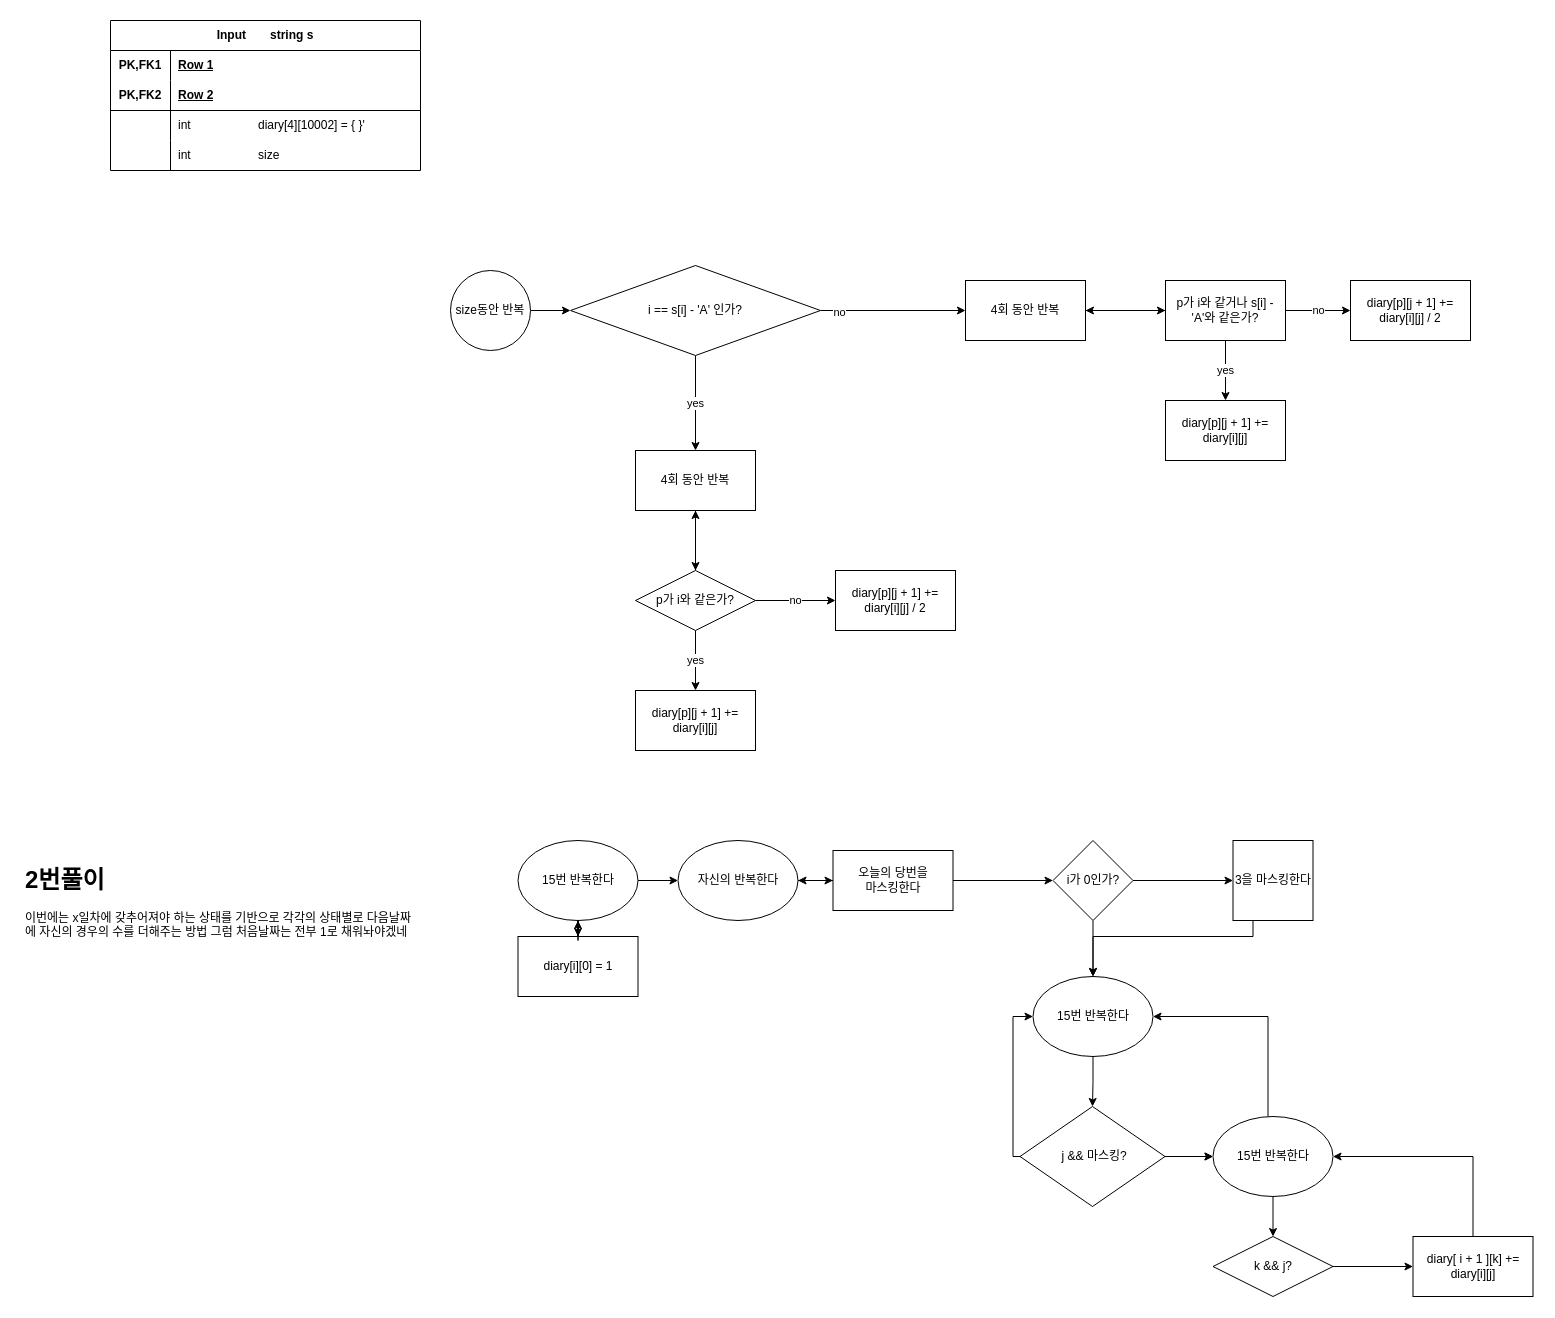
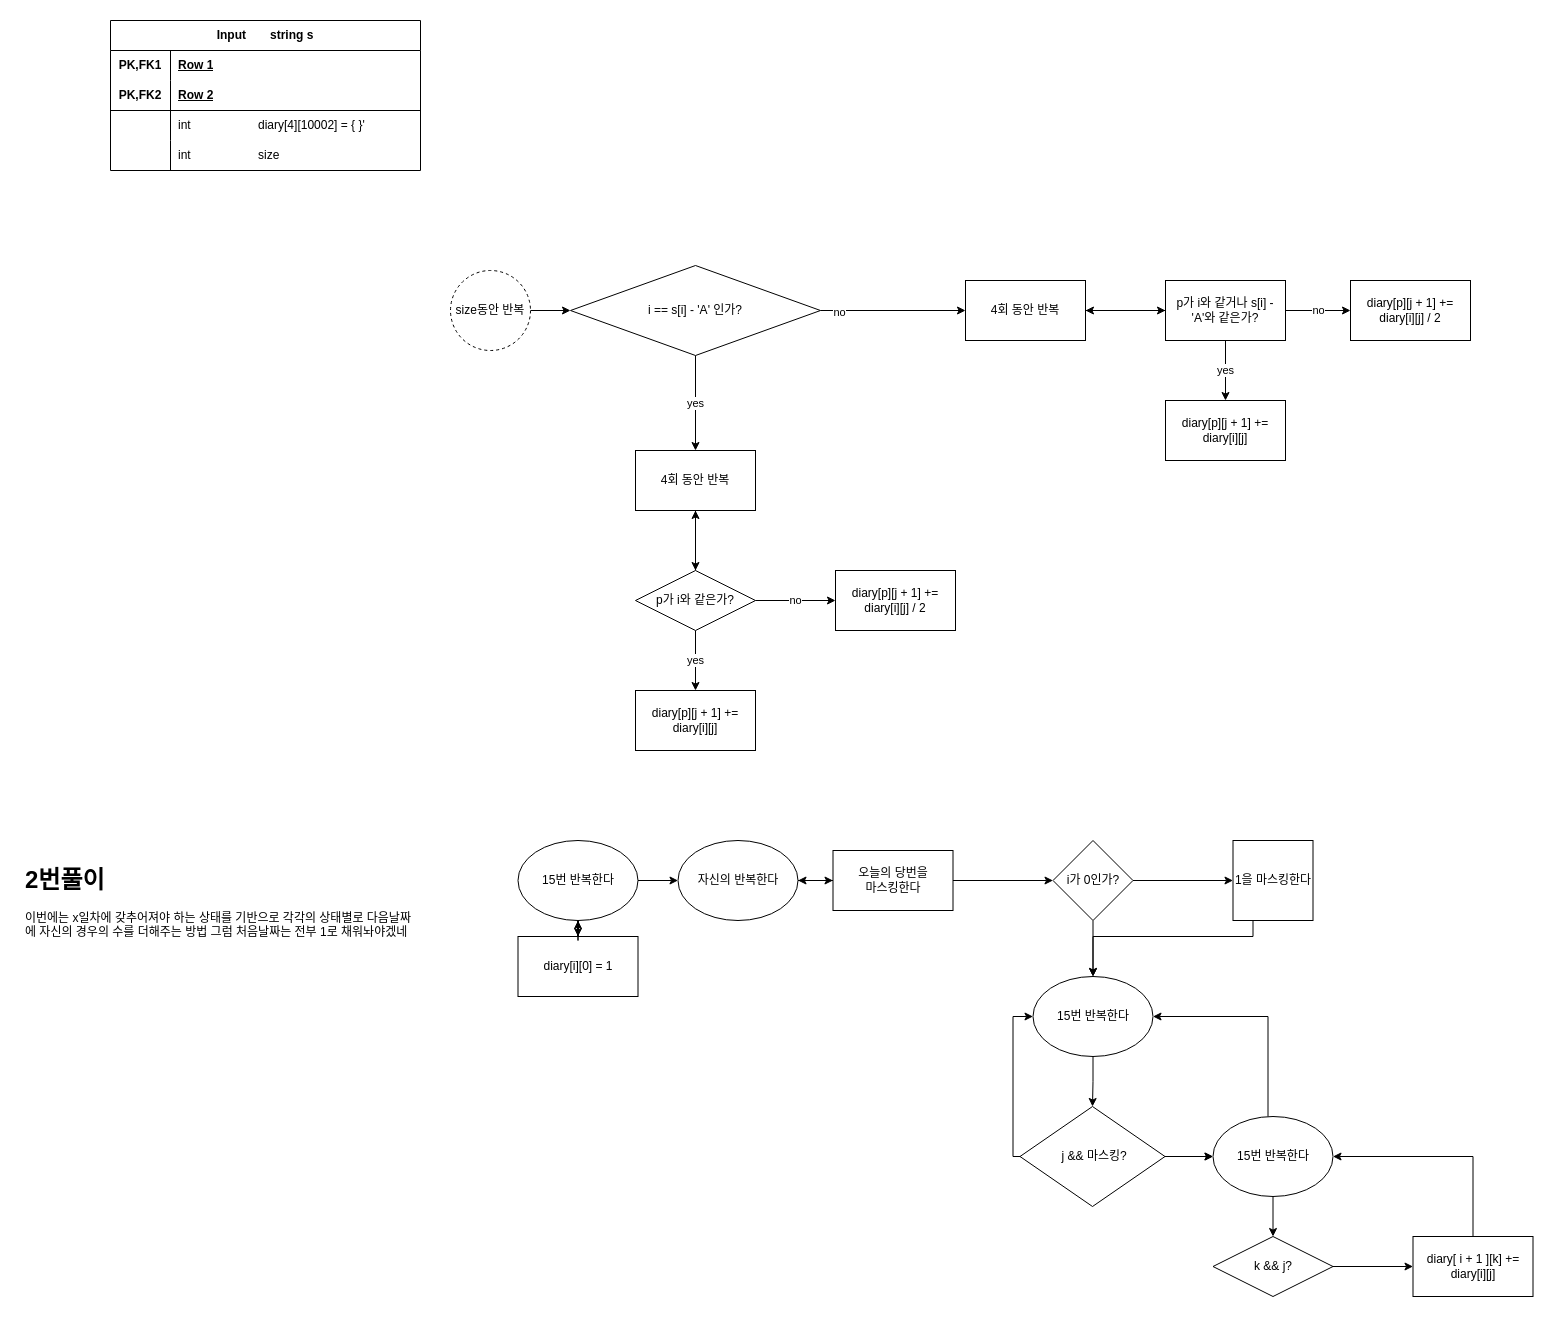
  <mxCell id="0" />
  <mxCell id="1" parent="0" />
  <mxCell id="2" value="Input&lt;span style=&quot;white-space: pre;&quot;&gt;&#09;&lt;/span&gt;string s" style="shape=table;startSize=30;container=1;collapsible=1;childLayout=tableLayout;fixedRows=1;rowLines=0;fontStyle=1;align=center;resizeLast=1;html=1;whiteSpace=wrap;" parent="1" vertex="1"><mxGeometry x="110" y="20" width="310" height="150" as="geometry" /></mxCell>
  <mxCell id="3" value="" style="shape=tableRow;horizontal=0;startSize=0;swimlaneHead=0;swimlaneBody=0;fillColor=none;collapsible=0;dropTarget=0;points=[[0,0.5],[1,0.5]];portConstraint=eastwest;top=0;left=0;right=0;bottom=0;html=1;" parent="2" vertex="1"><mxGeometry y="30" width="310" height="30" as="geometry" /></mxCell>
  <mxCell id="4" value="PK,FK1" style="shape=partialRectangle;connectable=0;fillColor=none;top=0;left=0;bottom=0;right=0;fontStyle=1;overflow=hidden;html=1;whiteSpace=wrap;" parent="3" vertex="1"><mxGeometry width="60" height="30" as="geometry"><mxRectangle width="60" height="30" as="alternateBounds" /></mxGeometry></mxCell>
  <mxCell id="5" value="Row 1" style="shape=partialRectangle;connectable=0;fillColor=none;top=0;left=0;bottom=0;right=0;align=left;spacingLeft=6;fontStyle=5;overflow=hidden;html=1;whiteSpace=wrap;" parent="3" vertex="1"><mxGeometry x="60" width="250" height="30" as="geometry"><mxRectangle width="250" height="30" as="alternateBounds" /></mxGeometry></mxCell>
  <mxCell id="6" value="" style="shape=tableRow;horizontal=0;startSize=0;swimlaneHead=0;swimlaneBody=0;fillColor=none;collapsible=0;dropTarget=0;points=[[0,0.5],[1,0.5]];portConstraint=eastwest;top=0;left=0;right=0;bottom=1;html=1;" parent="2" vertex="1"><mxGeometry y="60" width="310" height="30" as="geometry" /></mxCell>
  <mxCell id="7" value="PK,FK2" style="shape=partialRectangle;connectable=0;fillColor=none;top=0;left=0;bottom=0;right=0;fontStyle=1;overflow=hidden;html=1;whiteSpace=wrap;" parent="6" vertex="1"><mxGeometry width="60" height="30" as="geometry"><mxRectangle width="60" height="30" as="alternateBounds" /></mxGeometry></mxCell>
  <mxCell id="8" value="Row 2" style="shape=partialRectangle;connectable=0;fillColor=none;top=0;left=0;bottom=0;right=0;align=left;spacingLeft=6;fontStyle=5;overflow=hidden;html=1;whiteSpace=wrap;" parent="6" vertex="1"><mxGeometry x="60" width="250" height="30" as="geometry"><mxRectangle width="250" height="30" as="alternateBounds" /></mxGeometry></mxCell>
  <mxCell id="9" value="" style="shape=tableRow;horizontal=0;startSize=0;swimlaneHead=0;swimlaneBody=0;fillColor=none;collapsible=0;dropTarget=0;points=[[0,0.5],[1,0.5]];portConstraint=eastwest;top=0;left=0;right=0;bottom=0;html=1;" parent="2" vertex="1"><mxGeometry y="90" width="310" height="30" as="geometry" /></mxCell>
  <mxCell id="10" value="" style="shape=partialRectangle;connectable=0;fillColor=none;top=0;left=0;bottom=0;right=0;editable=1;overflow=hidden;html=1;whiteSpace=wrap;" parent="9" vertex="1"><mxGeometry width="60" height="30" as="geometry"><mxRectangle width="60" height="30" as="alternateBounds" /></mxGeometry></mxCell>
  <mxCell id="11" value="int&lt;span style=&quot;white-space: pre;&quot;&gt;&#09;&lt;span style=&quot;white-space: pre;&quot;&gt;&#09;&lt;/span&gt;&lt;span style=&quot;white-space: pre;&quot;&gt;&#09;&lt;/span&gt;d&lt;/span&gt;iary[4][10002] = { }'" style="shape=partialRectangle;connectable=0;fillColor=none;top=0;left=0;bottom=0;right=0;align=left;spacingLeft=6;overflow=hidden;html=1;whiteSpace=wrap;" parent="9" vertex="1"><mxGeometry x="60" width="250" height="30" as="geometry"><mxRectangle width="250" height="30" as="alternateBounds" /></mxGeometry></mxCell>
  <mxCell id="12" value="" style="shape=tableRow;horizontal=0;startSize=0;swimlaneHead=0;swimlaneBody=0;fillColor=none;collapsible=0;dropTarget=0;points=[[0,0.5],[1,0.5]];portConstraint=eastwest;top=0;left=0;right=0;bottom=0;html=1;" parent="2" vertex="1"><mxGeometry y="120" width="310" height="30" as="geometry" /></mxCell>
  <mxCell id="13" value="" style="shape=partialRectangle;connectable=0;fillColor=none;top=0;left=0;bottom=0;right=0;editable=1;overflow=hidden;html=1;whiteSpace=wrap;" parent="12" vertex="1"><mxGeometry width="60" height="30" as="geometry"><mxRectangle width="60" height="30" as="alternateBounds" /></mxGeometry></mxCell>
  <mxCell id="14" value="int&amp;nbsp;&lt;span style=&quot;white-space: pre;&quot;&gt;&#09;&lt;/span&gt;&lt;span style=&quot;white-space: pre;&quot;&gt;&#09;&lt;/span&gt;&lt;span style=&quot;white-space: pre;&quot;&gt;&#09;&lt;/span&gt;size" style="shape=partialRectangle;connectable=0;fillColor=none;top=0;left=0;bottom=0;right=0;align=left;spacingLeft=6;overflow=hidden;html=1;whiteSpace=wrap;" parent="12" vertex="1"><mxGeometry x="60" width="250" height="30" as="geometry"><mxRectangle width="250" height="30" as="alternateBounds" /></mxGeometry></mxCell>
  <mxCell id="15" value="" style="edgeStyle=orthogonalEdgeStyle;rounded=0;orthogonalLoop=1;jettySize=auto;html=1;" parent="1" source="16" target="20" edge="1"><mxGeometry relative="1" as="geometry" /></mxCell>
- <mxCell id="16" value="size동안 반복" style="ellipse;whiteSpace=wrap;html=1;aspect=fixed;" parent="1" vertex="1"><mxGeometry x="450" y="270" width="80" height="80" as="geometry" /></mxCell>
+ <mxCell id="16" value="size동안 반복" style="ellipse;whiteSpace=wrap;html=1;aspect=fixed;dashed=1;" parent="1" vertex="1"><mxGeometry x="450" y="270" width="80" height="80" as="geometry" /></mxCell>
  <mxCell id="17" value="" style="edgeStyle=orthogonalEdgeStyle;rounded=0;orthogonalLoop=1;jettySize=auto;html=1;" parent="1" source="20" target="22" edge="1"><mxGeometry relative="1" as="geometry" /></mxCell>
  <mxCell id="18" value="no" style="edgeLabel;html=1;align=center;verticalAlign=middle;resizable=0;points=[];" parent="17" vertex="1" connectable="0"><mxGeometry x="-0.752" y="-1" relative="1" as="geometry"><mxPoint as="offset" /></mxGeometry></mxCell>
  <mxCell id="19" value="yes" style="edgeStyle=orthogonalEdgeStyle;rounded=0;orthogonalLoop=1;jettySize=auto;html=1;" parent="1" source="20" target="24" edge="1"><mxGeometry relative="1" as="geometry" /></mxCell>
  <mxCell id="20" value="i == s[i] - 'A' 인가?" style="rhombus;whiteSpace=wrap;html=1;" parent="1" vertex="1"><mxGeometry x="570" y="265" width="250" height="90" as="geometry" /></mxCell>
  <mxCell id="21" value="" style="edgeStyle=orthogonalEdgeStyle;rounded=0;orthogonalLoop=1;jettySize=auto;html=1;" parent="1" source="22" target="34" edge="1"><mxGeometry relative="1" as="geometry" /></mxCell>
  <mxCell id="22" value="4회 동안 반복" style="whiteSpace=wrap;html=1;" parent="1" vertex="1"><mxGeometry x="965" y="280" width="120" height="60" as="geometry" /></mxCell>
  <mxCell id="23" value="" style="edgeStyle=orthogonalEdgeStyle;rounded=0;orthogonalLoop=1;jettySize=auto;html=1;" parent="1" source="24" target="28" edge="1"><mxGeometry relative="1" as="geometry" /></mxCell>
  <mxCell id="24" value="4회 동안 반복" style="whiteSpace=wrap;html=1;" parent="1" vertex="1"><mxGeometry x="635" y="450" width="120" height="60" as="geometry" /></mxCell>
  <mxCell id="25" value="yes" style="edgeStyle=orthogonalEdgeStyle;rounded=0;orthogonalLoop=1;jettySize=auto;html=1;" parent="1" source="28" target="29" edge="1"><mxGeometry relative="1" as="geometry" /></mxCell>
  <mxCell id="26" value="no" style="edgeStyle=orthogonalEdgeStyle;rounded=0;orthogonalLoop=1;jettySize=auto;html=1;" parent="1" source="28" target="30" edge="1"><mxGeometry relative="1" as="geometry" /></mxCell>
  <mxCell id="27" value="" style="edgeStyle=orthogonalEdgeStyle;rounded=0;orthogonalLoop=1;jettySize=auto;html=1;" parent="1" source="28" target="24" edge="1"><mxGeometry relative="1" as="geometry" /></mxCell>
  <mxCell id="28" value="p가 i와 같은가?" style="whiteSpace=wrap;html=1;shape=rhombus;perimeter=rhombusPerimeter;" parent="1" vertex="1"><mxGeometry x="635" y="570" width="120" height="60" as="geometry" /></mxCell>
  <mxCell id="29" value="diary[p][j + 1] += diary[i][j]" style="whiteSpace=wrap;html=1;shape=label;rounded=0;" parent="1" vertex="1"><mxGeometry x="635" y="690" width="120" height="60" as="geometry" /></mxCell>
  <mxCell id="30" value="diary[p][j + 1] += diary[i][j] / 2" style="whiteSpace=wrap;html=1;" parent="1" vertex="1"><mxGeometry x="835" y="570" width="120" height="60" as="geometry" /></mxCell>
  <mxCell id="31" value="no" style="edgeStyle=orthogonalEdgeStyle;rounded=0;orthogonalLoop=1;jettySize=auto;html=1;" parent="1" source="34" target="35" edge="1"><mxGeometry relative="1" as="geometry" /></mxCell>
  <mxCell id="32" value="yes" style="edgeStyle=orthogonalEdgeStyle;rounded=0;orthogonalLoop=1;jettySize=auto;html=1;" parent="1" source="34" target="36" edge="1"><mxGeometry relative="1" as="geometry" /></mxCell>
  <mxCell id="33" value="" style="edgeStyle=orthogonalEdgeStyle;rounded=0;orthogonalLoop=1;jettySize=auto;html=1;" parent="1" source="34" target="22" edge="1"><mxGeometry relative="1" as="geometry" /></mxCell>
  <mxCell id="34" value="p가 i와 같거나 s[i] - 'A'와 같은가?" style="whiteSpace=wrap;html=1;" parent="1" vertex="1"><mxGeometry x="1165" y="280" width="120" height="60" as="geometry" /></mxCell>
  <mxCell id="35" value="diary[p][j + 1] += diary[i][j] / 2" style="whiteSpace=wrap;html=1;" parent="1" vertex="1"><mxGeometry x="1350" y="280" width="120" height="60" as="geometry" /></mxCell>
  <mxCell id="36" value="diary[p][j + 1] += diary[i][j]" style="whiteSpace=wrap;html=1;shape=label;rounded=0;" parent="1" vertex="1"><mxGeometry x="1165" y="400" width="120" height="60" as="geometry" /></mxCell>
  <mxCell id="37" value="&lt;h1&gt;2번풀이&lt;/h1&gt;&lt;p&gt;이번에는 x일차에 갖추어져야 하는 상태를 기반으로 각각의 상태별로 다음날짜에 자신의 경우의 수를 더해주는 방법 그럼 처음날짜는 전부 1로 채워놔야겠네&lt;/p&gt;" style="text;html=1;strokeColor=none;fillColor=none;spacing=5;spacingTop=-20;whiteSpace=wrap;overflow=hidden;rounded=0;" parent="1" vertex="1"><mxGeometry x="20" y="860" width="400" height="100" as="geometry" /></mxCell>
  <mxCell id="38" value="" style="edgeStyle=orthogonalEdgeStyle;rounded=0;orthogonalLoop=1;jettySize=auto;html=1;" parent="1" source="39" target="42" edge="1"><mxGeometry relative="1" as="geometry" /></mxCell>
  <mxCell id="39" value="diary[i][0] = 1" style="rounded=0;whiteSpace=wrap;html=1;" parent="1" vertex="1"><mxGeometry x="517.5" y="936" width="120" height="60" as="geometry" /></mxCell>
  <mxCell id="40" value="" style="edgeStyle=orthogonalEdgeStyle;rounded=0;orthogonalLoop=1;jettySize=auto;html=1;" parent="1" source="42" target="39" edge="1"><mxGeometry relative="1" as="geometry" /></mxCell>
  <mxCell id="41" value="" style="edgeStyle=orthogonalEdgeStyle;rounded=0;orthogonalLoop=1;jettySize=auto;html=1;" edge="1" parent="1" source="42" target="44"><mxGeometry relative="1" as="geometry" /></mxCell>
  <mxCell id="42" value="15번 반복한다" style="ellipse;whiteSpace=wrap;html=1;" parent="1" vertex="1"><mxGeometry x="517.5" y="840" width="120" height="80" as="geometry" /></mxCell>
  <mxCell id="43" value="" style="edgeStyle=orthogonalEdgeStyle;rounded=0;orthogonalLoop=1;jettySize=auto;html=1;" edge="1" parent="1" source="44" target="47"><mxGeometry relative="1" as="geometry" /></mxCell>
  <mxCell id="44" value="자신의 반복한다" style="ellipse;whiteSpace=wrap;html=1;" parent="1" vertex="1"><mxGeometry x="677.5" y="840" width="120" height="80" as="geometry" /></mxCell>
  <mxCell id="45" value="" style="edgeStyle=orthogonalEdgeStyle;rounded=0;orthogonalLoop=1;jettySize=auto;html=1;" parent="1" source="47" target="50" edge="1"><mxGeometry relative="1" as="geometry" /></mxCell>
  <mxCell id="46" value="" style="edgeStyle=orthogonalEdgeStyle;rounded=0;orthogonalLoop=1;jettySize=auto;html=1;" edge="1" parent="1" source="47" target="44"><mxGeometry relative="1" as="geometry" /></mxCell>
  <mxCell id="47" value="오늘의 당번을&lt;br&gt;마스킹한다" style="rounded=0;whiteSpace=wrap;html=1;" parent="1" vertex="1"><mxGeometry x="832.5" y="850" width="120" height="60" as="geometry" /></mxCell>
  <mxCell id="48" value="" style="edgeStyle=orthogonalEdgeStyle;rounded=0;orthogonalLoop=1;jettySize=auto;html=1;" parent="1" source="50" target="52" edge="1"><mxGeometry relative="1" as="geometry" /></mxCell>
  <mxCell id="49" value="" style="edgeStyle=orthogonalEdgeStyle;rounded=0;orthogonalLoop=1;jettySize=auto;html=1;entryX=0.5;entryY=0;entryDx=0;entryDy=0;" parent="1" source="50" target="54" edge="1"><mxGeometry relative="1" as="geometry"><mxPoint x="1092.5" y="966" as="targetPoint" /></mxGeometry></mxCell>
  <mxCell id="50" value="i가 0인가?" style="rhombus;whiteSpace=wrap;html=1;rounded=0;" parent="1" vertex="1"><mxGeometry x="1052.5" y="840" width="80" height="80" as="geometry" /></mxCell>
  <mxCell id="51" style="edgeStyle=orthogonalEdgeStyle;rounded=0;orthogonalLoop=1;jettySize=auto;html=1;" parent="1" source="52" target="54" edge="1"><mxGeometry relative="1" as="geometry"><Array as="points"><mxPoint x="1252.5" y="936" /><mxPoint x="1092.5" y="936" /></Array></mxGeometry></mxCell>
- <mxCell id="52" value="3을 마스킹한다" style="whiteSpace=wrap;html=1;rounded=0;" parent="1" vertex="1"><mxGeometry x="1232.5" y="840" width="80" height="80" as="geometry" /></mxCell>
+ <mxCell id="52" value="1을 마스킹한다" style="whiteSpace=wrap;html=1;rounded=0;" parent="1" vertex="1"><mxGeometry x="1232.5" y="840" width="80" height="80" as="geometry" /></mxCell>
  <mxCell id="53" value="" style="edgeStyle=orthogonalEdgeStyle;rounded=0;orthogonalLoop=1;jettySize=auto;html=1;" parent="1" source="54" target="58" edge="1"><mxGeometry relative="1" as="geometry" /></mxCell>
  <mxCell id="54" value="15번 반복한다" style="ellipse;whiteSpace=wrap;html=1;" parent="1" vertex="1"><mxGeometry x="1032.5" y="976" width="120" height="80" as="geometry" /></mxCell>
  <mxCell id="55" value="" style="edgeStyle=orthogonalEdgeStyle;rounded=0;orthogonalLoop=1;jettySize=auto;html=1;" parent="1" source="58" edge="1"><mxGeometry relative="1" as="geometry"><mxPoint x="1212.5" y="1156" as="targetPoint" /></mxGeometry></mxCell>
  <mxCell id="56" value="" style="edgeStyle=orthogonalEdgeStyle;rounded=0;orthogonalLoop=1;jettySize=auto;html=1;" parent="1" source="58" target="61" edge="1"><mxGeometry relative="1" as="geometry" /></mxCell>
  <mxCell id="57" style="edgeStyle=orthogonalEdgeStyle;rounded=0;orthogonalLoop=1;jettySize=auto;html=1;entryX=0;entryY=0.5;entryDx=0;entryDy=0;" parent="1" source="58" target="54" edge="1"><mxGeometry relative="1" as="geometry"><Array as="points"><mxPoint x="1012.5" y="1156" /><mxPoint x="1012.5" y="1016" /></Array></mxGeometry></mxCell>
  <mxCell id="58" value="&amp;nbsp;j &amp;amp;&amp;amp; 마스킹?" style="rhombus;whiteSpace=wrap;html=1;" parent="1" vertex="1"><mxGeometry x="1019.5" y="1106" width="145" height="100" as="geometry" /></mxCell>
  <mxCell id="59" value="" style="edgeStyle=orthogonalEdgeStyle;rounded=0;orthogonalLoop=1;jettySize=auto;html=1;" parent="1" source="61" target="63" edge="1"><mxGeometry relative="1" as="geometry" /></mxCell>
  <mxCell id="60" style="edgeStyle=orthogonalEdgeStyle;rounded=0;orthogonalLoop=1;jettySize=auto;html=1;entryX=1;entryY=0.5;entryDx=0;entryDy=0;" parent="1" source="61" target="54" edge="1"><mxGeometry relative="1" as="geometry"><Array as="points"><mxPoint x="1267.5" y="1016" /></Array></mxGeometry></mxCell>
  <mxCell id="61" value="15번 반복한다" style="ellipse;whiteSpace=wrap;html=1;" parent="1" vertex="1"><mxGeometry x="1212.5" y="1116" width="120" height="80" as="geometry" /></mxCell>
  <mxCell id="62" value="" style="edgeStyle=orthogonalEdgeStyle;rounded=0;orthogonalLoop=1;jettySize=auto;html=1;" parent="1" source="63" target="65" edge="1"><mxGeometry relative="1" as="geometry" /></mxCell>
  <mxCell id="63" value="k &amp;amp;&amp;amp; j?" style="whiteSpace=wrap;html=1;shape=rhombus;perimeter=rhombusPerimeter;" parent="1" vertex="1"><mxGeometry x="1212.5" y="1236" width="120" height="60" as="geometry" /></mxCell>
  <mxCell id="64" style="edgeStyle=orthogonalEdgeStyle;rounded=0;orthogonalLoop=1;jettySize=auto;html=1;entryX=1;entryY=0.5;entryDx=0;entryDy=0;" parent="1" source="65" target="61" edge="1"><mxGeometry relative="1" as="geometry"><Array as="points"><mxPoint x="1472.5" y="1156" /></Array></mxGeometry></mxCell>
  <mxCell id="65" value="diary[ i + 1 ][k] += diary[i][j]" style="whiteSpace=wrap;html=1;" parent="1" vertex="1"><mxGeometry x="1412.5" y="1236" width="120" height="60" as="geometry" /></mxCell>
